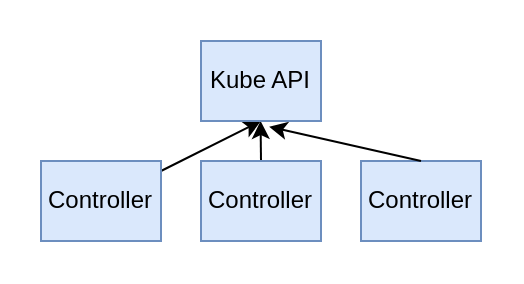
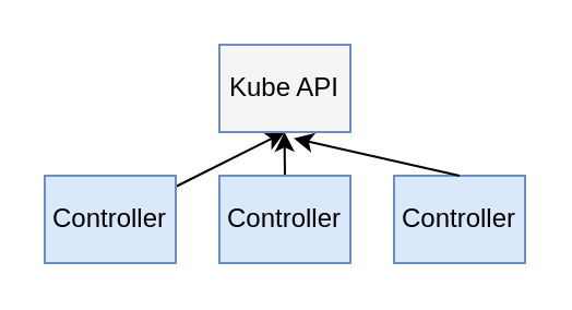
  <mxCell id="0" />
  <mxCell id="1" parent="0" />
  <mxCell id="2" style="edgeStyle=none;html=1;entryX=0.5;entryY=1;entryDx=0;entryDy=0;" edge="1" parent="1" source="3" target="7"><mxGeometry relative="1" as="geometry" /></mxCell>
  <mxCell id="3" value="Controller" style="whiteSpace=wrap;html=1;fillColor=#dae8fc;strokeColor=#6c8ebf;" vertex="1" parent="1"><mxGeometry x="20" y="80" width="60" height="40" as="geometry" /></mxCell>
  <mxCell id="4" style="edgeStyle=none;html=1;exitX=0.5;exitY=0;exitDx=0;exitDy=0;" edge="1" parent="1" source="5"><mxGeometry relative="1" as="geometry"><mxPoint x="129.784" y="60" as="targetPoint" /></mxGeometry></mxCell>
  <mxCell id="5" value="Controller" style="whiteSpace=wrap;html=1;fillColor=#dae8fc;strokeColor=#6c8ebf;" vertex="1" parent="1"><mxGeometry x="100" y="80" width="60" height="40" as="geometry" /></mxCell>
  <mxCell id="6" value="Controller" style="whiteSpace=wrap;html=1;fillColor=#dae8fc;strokeColor=#6c8ebf;" vertex="1" parent="1"><mxGeometry x="180" y="80" width="60" height="40" as="geometry" /></mxCell>
- <mxCell id="7" value="Kube API" style="whiteSpace=wrap;html=1;fillColor=#dae8fc;strokeColor=#6c8ebf;" vertex="1" parent="1"><mxGeometry x="100" y="20" width="60" height="40" as="geometry" /></mxCell>
+ <mxCell id="7" value="Kube API" style="whiteSpace=wrap;html=1;fillColor=#f5f5f5;strokeColor=#6c8ebf;" vertex="1" parent="1"><mxGeometry x="100" y="20" width="60" height="40" as="geometry" /></mxCell>
  <mxCell id="8" style="edgeStyle=none;html=1;exitX=0.5;exitY=0;exitDx=0;exitDy=0;entryX=0.568;entryY=1.072;entryDx=0;entryDy=0;entryPerimeter=0;" edge="1" parent="1" source="6" target="7"><mxGeometry relative="1" as="geometry" /></mxCell>
